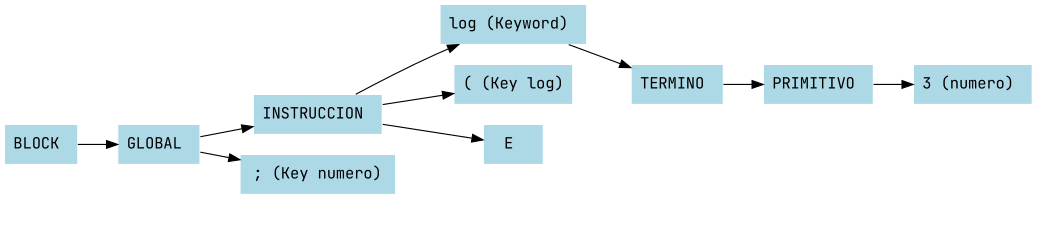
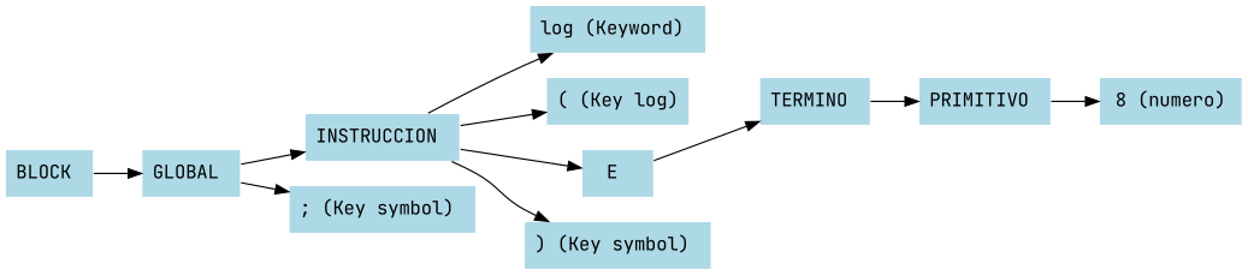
  digraph {
    fontname="JetBrains Mono"
    rankdir=LR
    node [color=white fillcolor=LightBlue fontname="JetBrains Mono" shape=box style=filled]
    edge [fontname="JetBrains Mono"]
    n1 [label="BLOCK "]
    n2 [label="GLOBAL "]
    n3 [label="INSTRUCCION "]
-   n4 [label="; (Key numero)"]
+   n4 [label="; (Key symbol) "]
    n5 [label="log (Keyword) "]
    n6 [label="( (Key log)"]
    n7 [label="E "]
+   n8 [label=") (Key symbol) "]
    n9 [label="TERMINO "]
    n10 [label="PRIMITIVO "]
-   n11 [label="3 (numero) "]
+   n11 [label="8 (numero)"]
    n1 -> n2
    n2 -> n3
    n2 -> n4
    n3 -> n5
    n3 -> n6
    n3 -> n7
-   n5 -> n9
+   n3 -> n8
+   n7 -> n9
    n9 -> n10
    n10 -> n11
  }
